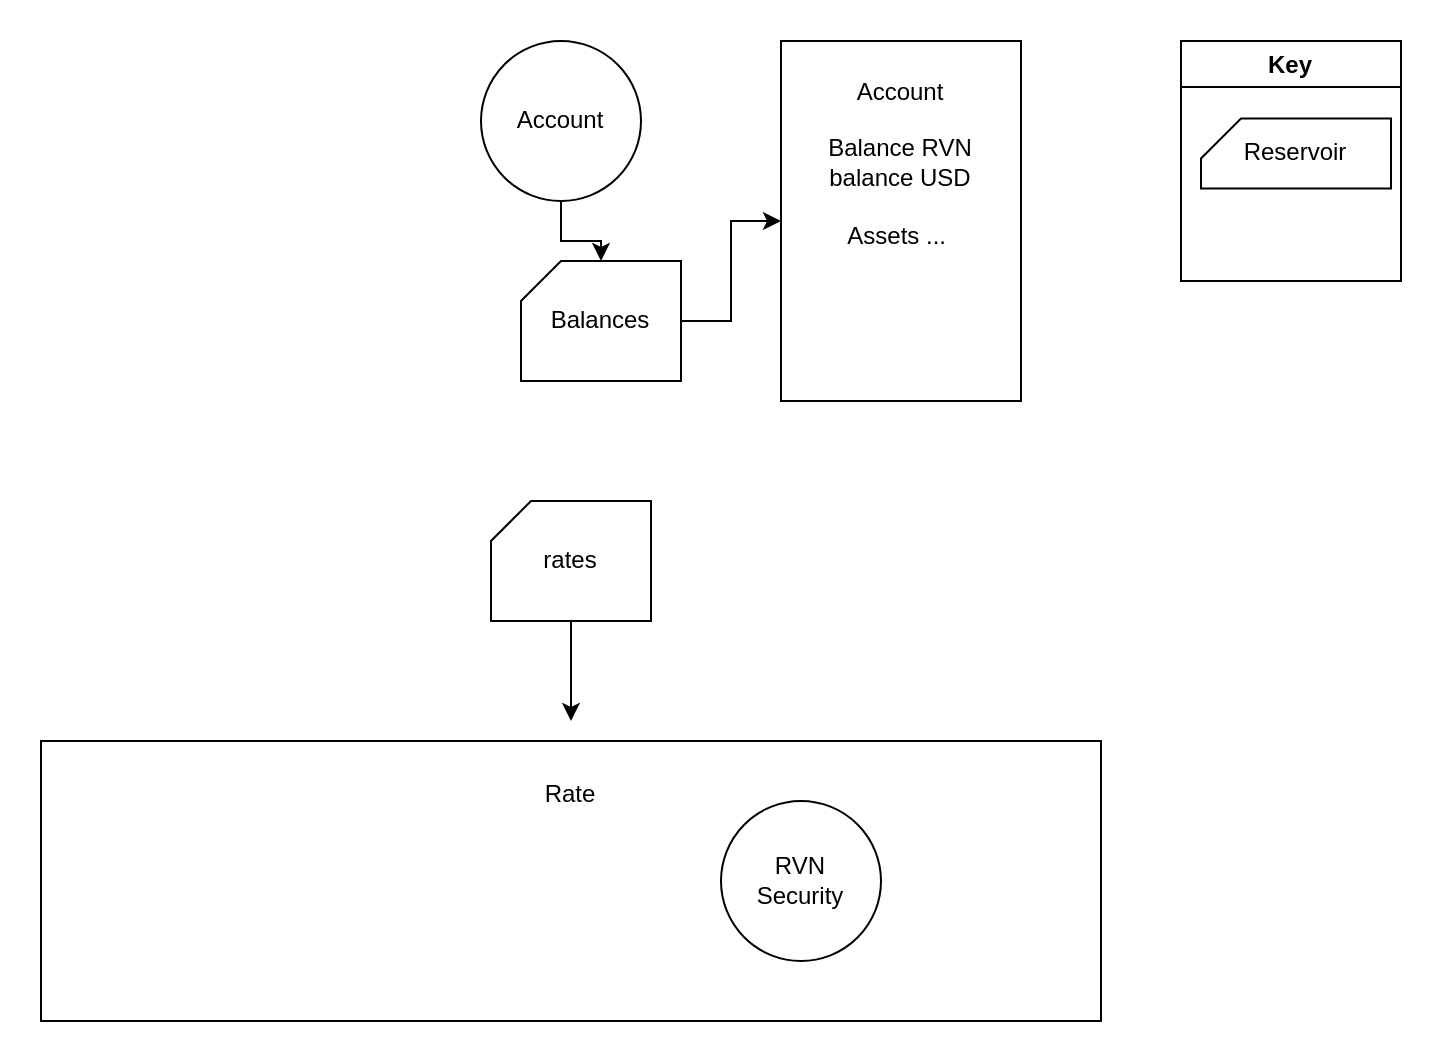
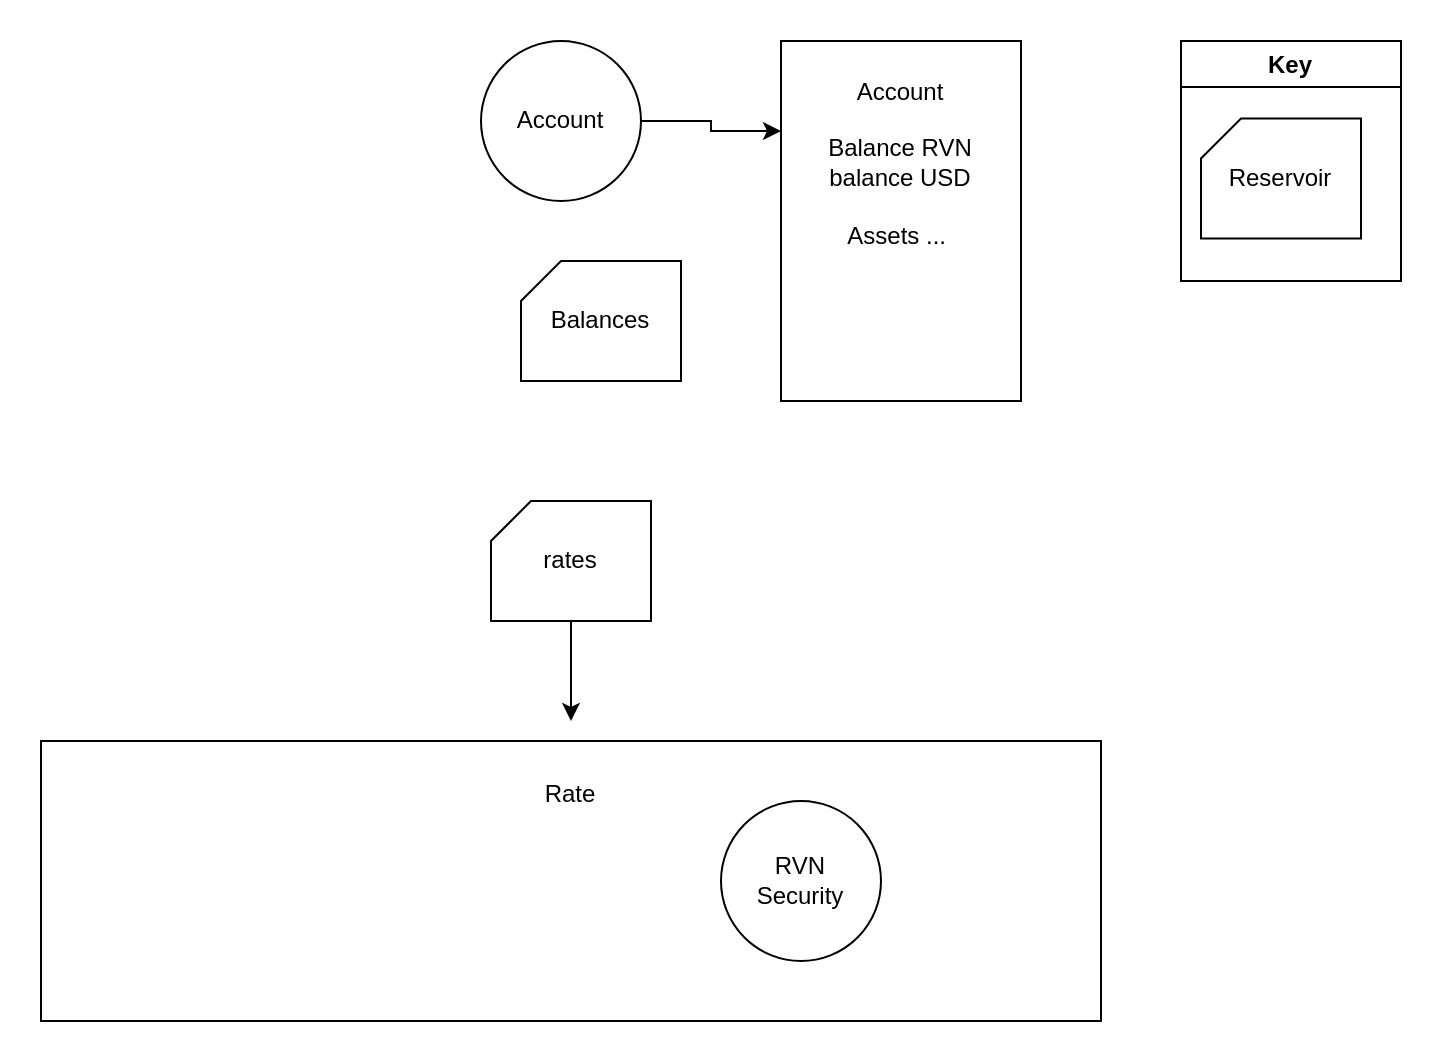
  <mxCell id="0" />
  <mxCell id="1" parent="0" />
  <mxCell id="2" value="Key" style="swimlane;" parent="1" vertex="1"><mxGeometry x="590" y="20" width="110" height="120" as="geometry" /></mxCell>
- <mxCell id="3" value="Reservoir" style="shape=card;whiteSpace=wrap;html=1;size=20;" parent="2" vertex="1"><mxGeometry x="10" y="38.75" width="95" height="35" as="geometry" /></mxCell>
- <mxCell id="4" style="edgeStyle=orthogonalEdgeStyle;rounded=0;orthogonalLoop=1;jettySize=auto;html=1;" parent="1" source="5" target="8" edge="1"><mxGeometry relative="1" as="geometry" /></mxCell>
+ <mxCell id="3" value="Reservoir" style="shape=card;whiteSpace=wrap;html=1;size=20;" parent="2" vertex="1"><mxGeometry x="10" y="38.75" width="80" height="60" as="geometry" /></mxCell>
+ <mxCell id="4" style="edgeStyle=orthogonalEdgeStyle;rounded=0;orthogonalLoop=1;jettySize=auto;html=1;entryX=0;entryY=0.25;entryDx=0;entryDy=0;" parent="1" source="5" target="6" edge="1"><mxGeometry relative="1" as="geometry" /></mxCell>
  <mxCell id="5" value="Account" style="ellipse;whiteSpace=wrap;html=1;aspect=fixed;" parent="1" vertex="1"><mxGeometry x="240" y="20" width="80" height="80" as="geometry" /></mxCell>
  <mxCell id="6" value="Account&lt;br&gt;&lt;br&gt;Balance RVN&lt;br&gt;balance USD&lt;br&gt;&lt;br&gt;Assets ...&amp;nbsp;&lt;br&gt;&lt;br&gt;&lt;br&gt;&lt;br&gt;&lt;br&gt;" style="rounded=0;whiteSpace=wrap;html=1;" parent="1" vertex="1"><mxGeometry x="390" y="20" width="120" height="180" as="geometry" /></mxCell>
- <mxCell id="7" style="edgeStyle=orthogonalEdgeStyle;rounded=0;orthogonalLoop=1;jettySize=auto;html=1;entryX=0;entryY=0.5;entryDx=0;entryDy=0;" parent="1" source="8" target="6" edge="1"><mxGeometry relative="1" as="geometry" /></mxCell>
  <mxCell id="8" value="Balances" style="shape=card;whiteSpace=wrap;html=1;size=20;" parent="1" vertex="1"><mxGeometry x="260" y="130" width="80" height="60" as="geometry" /></mxCell>
  <mxCell id="9" style="edgeStyle=orthogonalEdgeStyle;rounded=0;orthogonalLoop=1;jettySize=auto;html=1;" parent="1" source="10" edge="1"><mxGeometry relative="1" as="geometry"><mxPoint x="285" y="360" as="targetPoint" /></mxGeometry></mxCell>
  <mxCell id="10" value="rates" style="shape=card;whiteSpace=wrap;html=1;size=20;" parent="1" vertex="1"><mxGeometry x="245" y="250" width="80" height="60" as="geometry" /></mxCell>
  <mxCell id="11" value="Rate&lt;br&gt;&lt;br&gt;&lt;br&gt;&lt;br&gt;&lt;br&gt;&lt;br&gt;&lt;br&gt;" style="rounded=0;whiteSpace=wrap;html=1;" parent="1" vertex="1"><mxGeometry x="20" y="370" width="530" height="140" as="geometry" /></mxCell>
  <mxCell id="12" value="RVN&lt;br&gt;Security" style="ellipse;whiteSpace=wrap;html=1;aspect=fixed;" parent="1" vertex="1"><mxGeometry x="360" y="400" width="80" height="80" as="geometry" /></mxCell>
